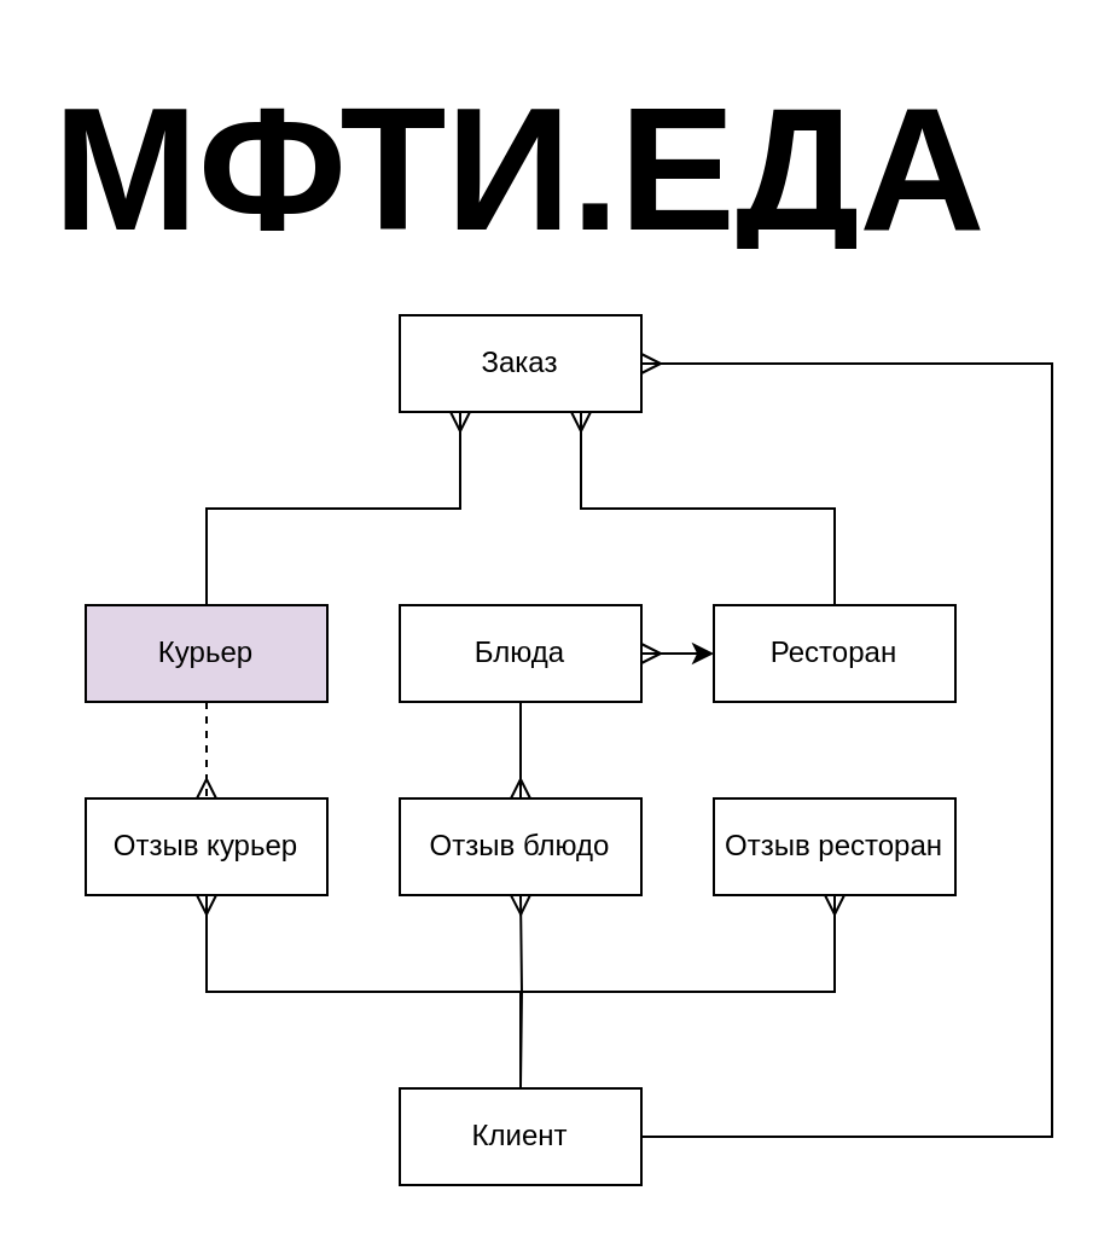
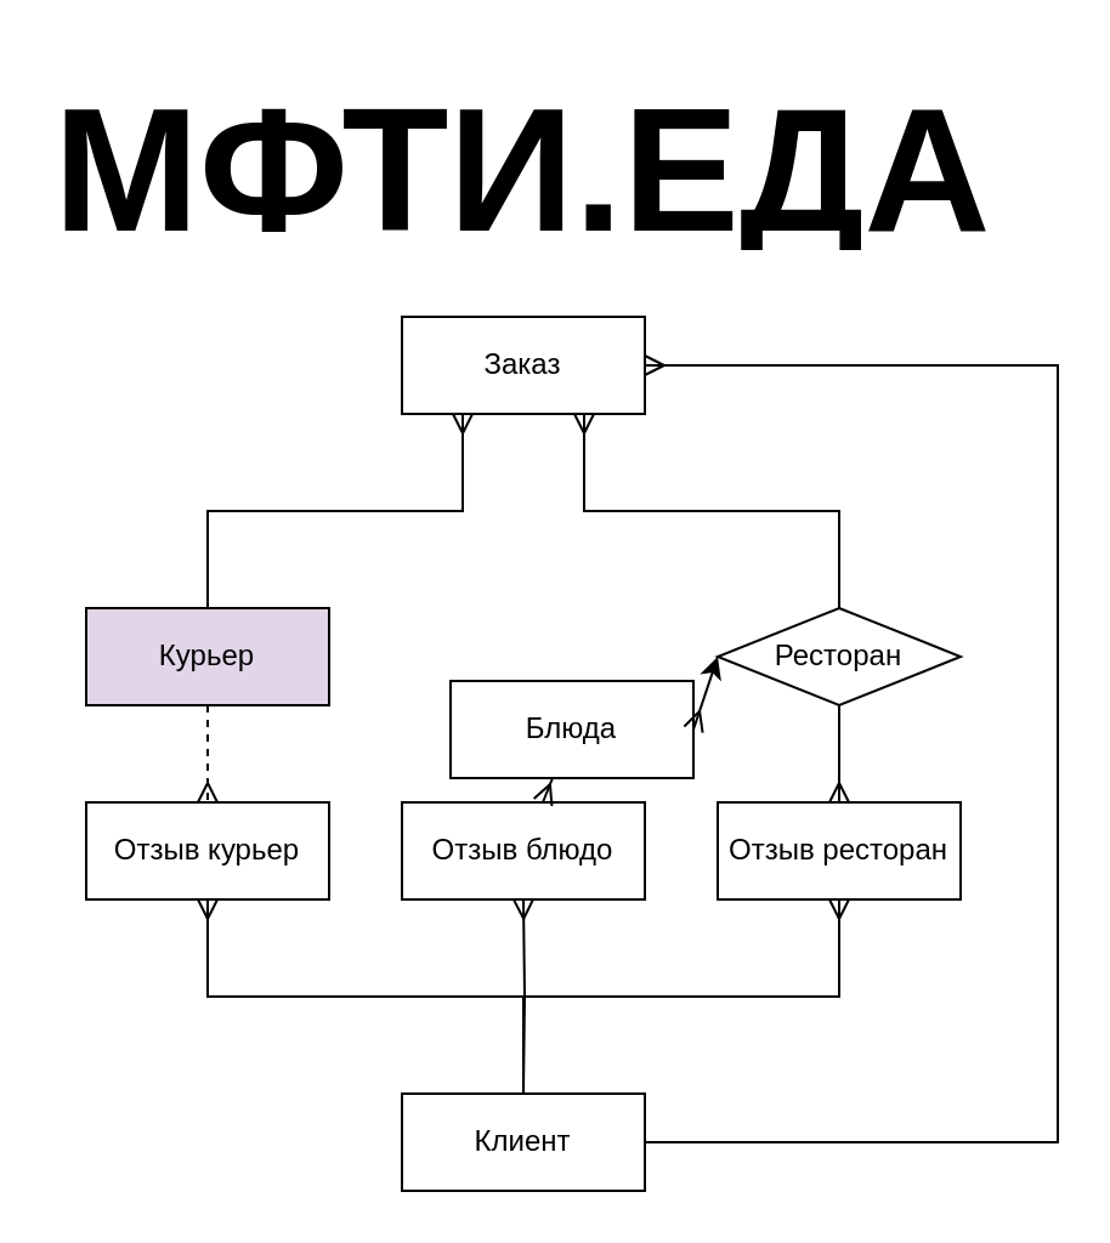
  <mxCell id="0" />
  <mxCell id="1" parent="0" />
  <mxCell id="2" value="Курьер" style="whiteSpace=wrap;html=1;align=center;fillColor=#e1d5e7;" parent="1" vertex="1"><mxGeometry x="35" y="250" width="100" height="40" as="geometry" /></mxCell>
  <mxCell id="3" value="Заказ" style="whiteSpace=wrap;html=1;align=center;" parent="1" vertex="1"><mxGeometry x="165" y="130" width="100" height="40" as="geometry" /></mxCell>
  <mxCell id="4" value="Клиент" style="whiteSpace=wrap;html=1;align=center;" parent="1" vertex="1"><mxGeometry x="165" y="450" width="100" height="40" as="geometry" /></mxCell>
- <mxCell id="5" value="Ресторан" style="whiteSpace=wrap;html=1;align=center;" parent="1" vertex="1"><mxGeometry x="295" y="250" width="100" height="40" as="geometry" /></mxCell>
+ <mxCell id="5" value="Ресторан" style="rhombus;whiteSpace=wrap;html=1;align=center;" parent="1" vertex="1"><mxGeometry x="295" y="250" width="100" height="40" as="geometry" /></mxCell>
  <mxCell id="6" value="Отзыв курьер" style="whiteSpace=wrap;html=1;align=center;" parent="1" vertex="1"><mxGeometry x="35" y="330" width="100" height="40" as="geometry" /></mxCell>
  <mxCell id="7" value="Отзыв блюдо" style="whiteSpace=wrap;html=1;align=center;" parent="1" vertex="1"><mxGeometry x="165" y="330" width="100" height="40" as="geometry" /></mxCell>
  <mxCell id="8" value="Отзыв ресторан" style="whiteSpace=wrap;html=1;align=center;" parent="1" vertex="1"><mxGeometry x="295" y="330" width="100" height="40" as="geometry" /></mxCell>
- <mxCell id="9" value="Блюда" style="whiteSpace=wrap;html=1;align=center;" parent="1" vertex="1"><mxGeometry x="165" y="250" width="100" height="40" as="geometry" /></mxCell>
+ <mxCell id="9" value="Блюда" style="whiteSpace=wrap;html=1;align=center;" parent="1" vertex="1"><mxGeometry x="185" y="280" width="100" height="40" as="geometry" /></mxCell>
  <mxCell id="10" value="" style="fontSize=12;html=1;endArrow=ERmany;rounded=0;dashed=1;" parent="1" source="2" target="6" edge="1"><mxGeometry width="100" height="100" relative="1" as="geometry"><mxPoint x="95" y="320" as="sourcePoint" /><mxPoint x="55" y="300" as="targetPoint" /></mxGeometry></mxCell>
  <mxCell id="11" value="" style="fontSize=12;html=1;endArrow=ERmany;rounded=0;" parent="1" source="9" target="7" edge="1"><mxGeometry width="100" height="100" relative="1" as="geometry"><mxPoint x="185" y="285" as="sourcePoint" /><mxPoint x="185" y="375" as="targetPoint" /></mxGeometry></mxCell>
+ <mxCell id="12" value="" style="fontSize=12;html=1;endArrow=ERmany;rounded=0;" parent="1" source="5" target="8" edge="1"><mxGeometry width="100" height="100" relative="1" as="geometry"><mxPoint x="65" y="290" as="sourcePoint" /><mxPoint x="65" y="380" as="targetPoint" /></mxGeometry></mxCell>
  <mxCell id="13" value="" style="edgeStyle=orthogonalEdgeStyle;fontSize=12;html=1;endArrow=ERmany;rounded=0;exitX=0.5;exitY=0;exitDx=0;exitDy=0;" parent="1" source="4" target="6" edge="1"><mxGeometry width="100" height="100" relative="1" as="geometry"><mxPoint x="215" y="400" as="sourcePoint" /><mxPoint x="315" y="300" as="targetPoint" /></mxGeometry></mxCell>
  <mxCell id="14" value="" style="edgeStyle=orthogonalEdgeStyle;fontSize=12;html=1;endArrow=ERmany;rounded=0;" parent="1" target="7" edge="1"><mxGeometry width="100" height="100" relative="1" as="geometry"><mxPoint x="215" y="450" as="sourcePoint" /><mxPoint x="95" y="380" as="targetPoint" /></mxGeometry></mxCell>
  <mxCell id="15" value="" style="edgeStyle=orthogonalEdgeStyle;fontSize=12;html=1;endArrow=ERmany;rounded=0;exitX=0.5;exitY=0;exitDx=0;exitDy=0;" parent="1" source="4" target="8" edge="1"><mxGeometry width="100" height="100" relative="1" as="geometry"><mxPoint x="235" y="470" as="sourcePoint" /><mxPoint x="105" y="390" as="targetPoint" /></mxGeometry></mxCell>
  <mxCell id="16" value="" style="endArrow=ERmany;html=1;rounded=0;exitX=0.5;exitY=0;exitDx=0;exitDy=0;entryX=0.25;entryY=1;entryDx=0;entryDy=0;endFill=0;edgeStyle=orthogonalEdgeStyle;" parent="1" source="2" target="3" edge="1"><mxGeometry relative="1" as="geometry"><mxPoint x="195" y="280" as="sourcePoint" /><mxPoint x="205" y="200" as="targetPoint" /></mxGeometry></mxCell>
  <mxCell id="17" value="" style="endArrow=none;html=1;rounded=0;entryX=0.5;entryY=0;entryDx=0;entryDy=0;exitX=0.75;exitY=1;exitDx=0;exitDy=0;endFill=0;startArrow=ERmany;startFill=0;edgeStyle=orthogonalEdgeStyle;" parent="1" source="3" target="5" edge="1"><mxGeometry relative="1" as="geometry"><mxPoint x="345" y="200" as="sourcePoint" /><mxPoint x="355" y="280" as="targetPoint" /></mxGeometry></mxCell>
  <mxCell id="18" value="" style="edgeStyle=orthogonalEdgeStyle;fontSize=12;html=1;endArrow=ERmany;rounded=0;exitX=1;exitY=0.5;exitDx=0;exitDy=0;entryX=1;entryY=0.5;entryDx=0;entryDy=0;startArrow=none;startFill=0;" parent="1" source="4" target="3" edge="1"><mxGeometry width="100" height="100" relative="1" as="geometry"><mxPoint x="185" y="330" as="sourcePoint" /><mxPoint x="285" y="230" as="targetPoint" /><Array as="points"><mxPoint x="435" y="470" /><mxPoint x="435" y="150" /></Array></mxGeometry></mxCell>
  <mxCell id="19" value="" style="endArrow=classic;html=1;rounded=0;exitX=1;exitY=0.5;exitDx=0;exitDy=0;entryX=0;entryY=0.5;entryDx=0;entryDy=0;startArrow=ERmany;startFill=0;" parent="1" source="9" target="5" edge="1"><mxGeometry relative="1" as="geometry"><mxPoint x="260" y="190" as="sourcePoint" /><mxPoint x="275" y="310" as="targetPoint" /></mxGeometry></mxCell>
  <mxCell id="20" value="&lt;h1 style=&quot;margin-top: 0px;&quot;&gt;&lt;font style=&quot;font-size: 72px;&quot;&gt;МФТИ.ЕДА&lt;/font&gt;&lt;/h1&gt;" style="text;html=1;whiteSpace=wrap;overflow=hidden;rounded=0;" parent="1" vertex="1"><mxGeometry x="20" y="20" width="390" height="80" as="geometry" /></mxCell>
